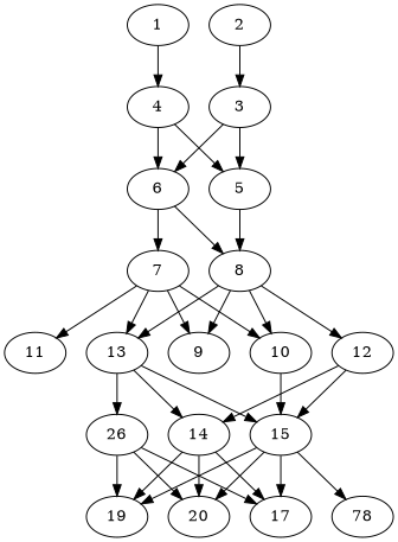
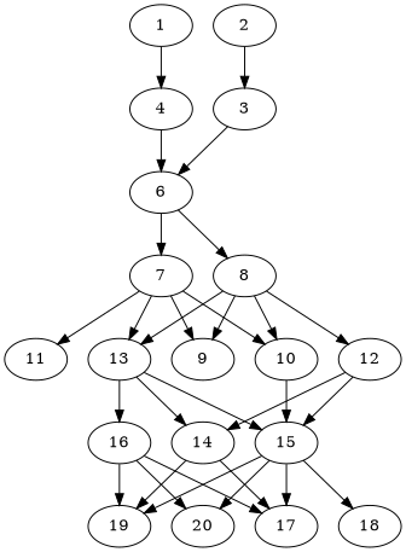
  digraph {
    node [alpha=0.15]
    1 [alpha=0.14 expect_size=39019520]
    4 [alpha=0.12 expect_size=10130432]
-   5 [alpha=0.10 expect_size=45407232]
    6 [expect_size=32555008]
    8 [alpha=0.06 expect_size=12300288]
    7 [expect_size=12441600]
    2 [alpha=0.18 expect_size=16347136]
    3 [alpha=0.09 expect_size=7364608]
    9 [alpha=0.07 expect_size=18040832]
    10 [alpha=0.14 expect_size=20880384]
    13 [alpha=0.07 expect_size=44062720]
    12 [alpha=0.12 expect_size=49449984]
    11 [alpha=0.12 expect_size=17376256]
    15 [expect_size=45368320]
-   16 [alpha=0.10 expect_size=22728704 label=26]
+   16 [alpha=0.10 expect_size=22728704]
    14 [alpha=0.05 expect_size=17484800]
    17 [alpha=0.01 expect_size=11848704]
    19 [alpha=0.04 expect_size=16244736]
    20 [expect_size=33596416]
-   18 [alpha=0.11 expect_size=48401408 label=78]
+   18 [alpha=0.11 expect_size=48401408]
    1 -> 4
-   4 -> 5
    4 -> 6
-   5 -> 8
    6 -> 8
    6 -> 7
    8 -> 9
    8 -> 10
    8 -> 13
    8 -> 12
    7 -> 9
    7 -> 10
    7 -> 13
    7 -> 11
    2 -> 3
-   3 -> 5
    3 -> 6
    10 -> 15
    13 -> 15
    13 -> 16
    13 -> 14
    12 -> 15
    12 -> 14
    15 -> 17
    15 -> 19
    15 -> 20
    15 -> 18
    16 -> 17
    16 -> 19
    16 -> 20
    14 -> 17
    14 -> 19
-   14 -> 20
  }
